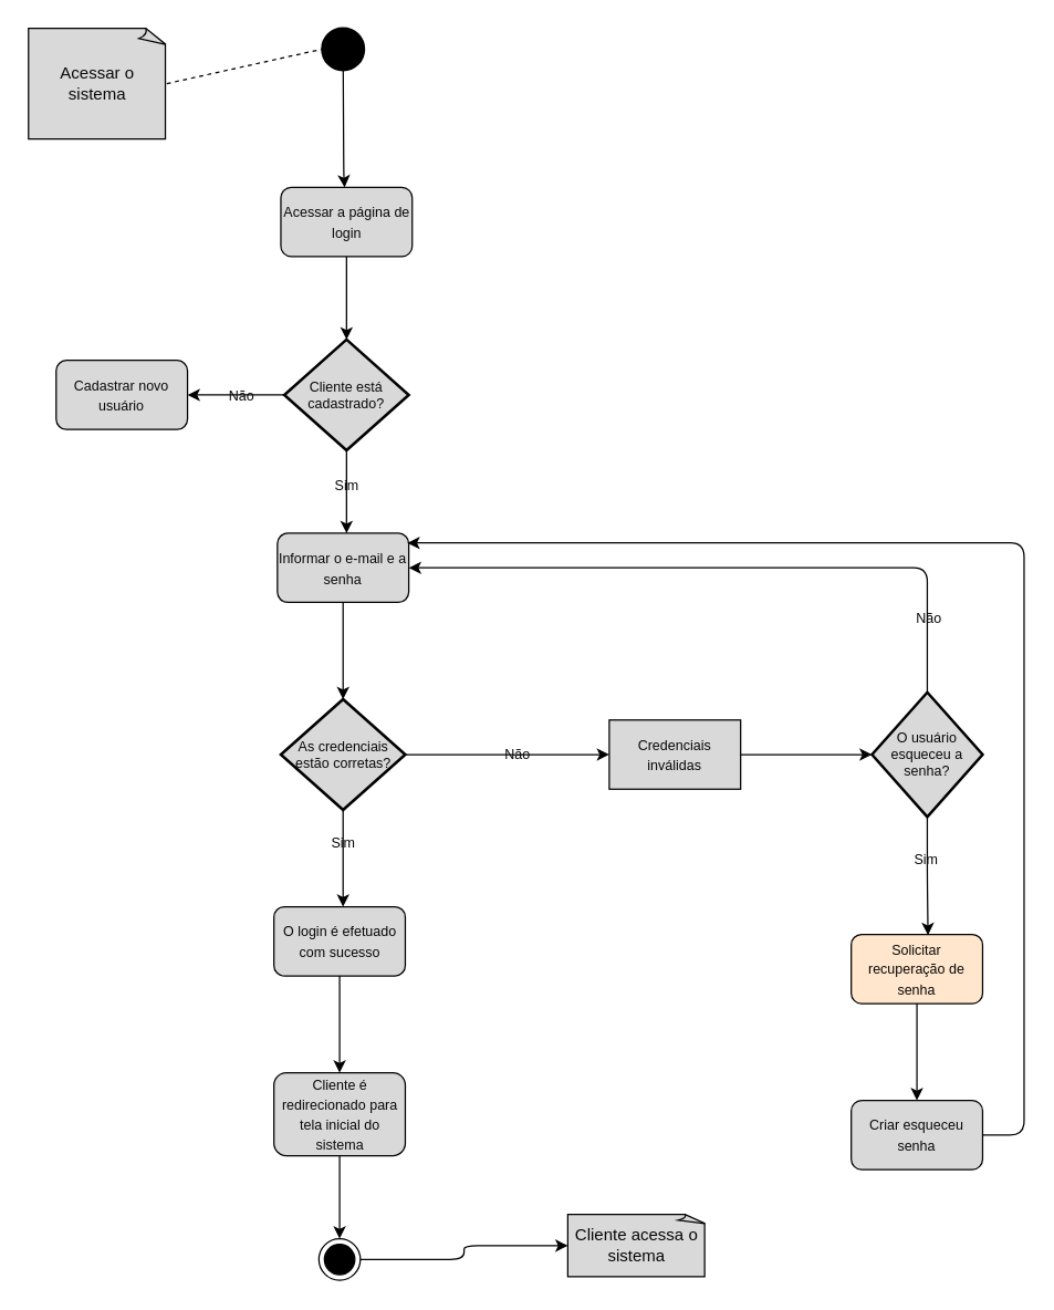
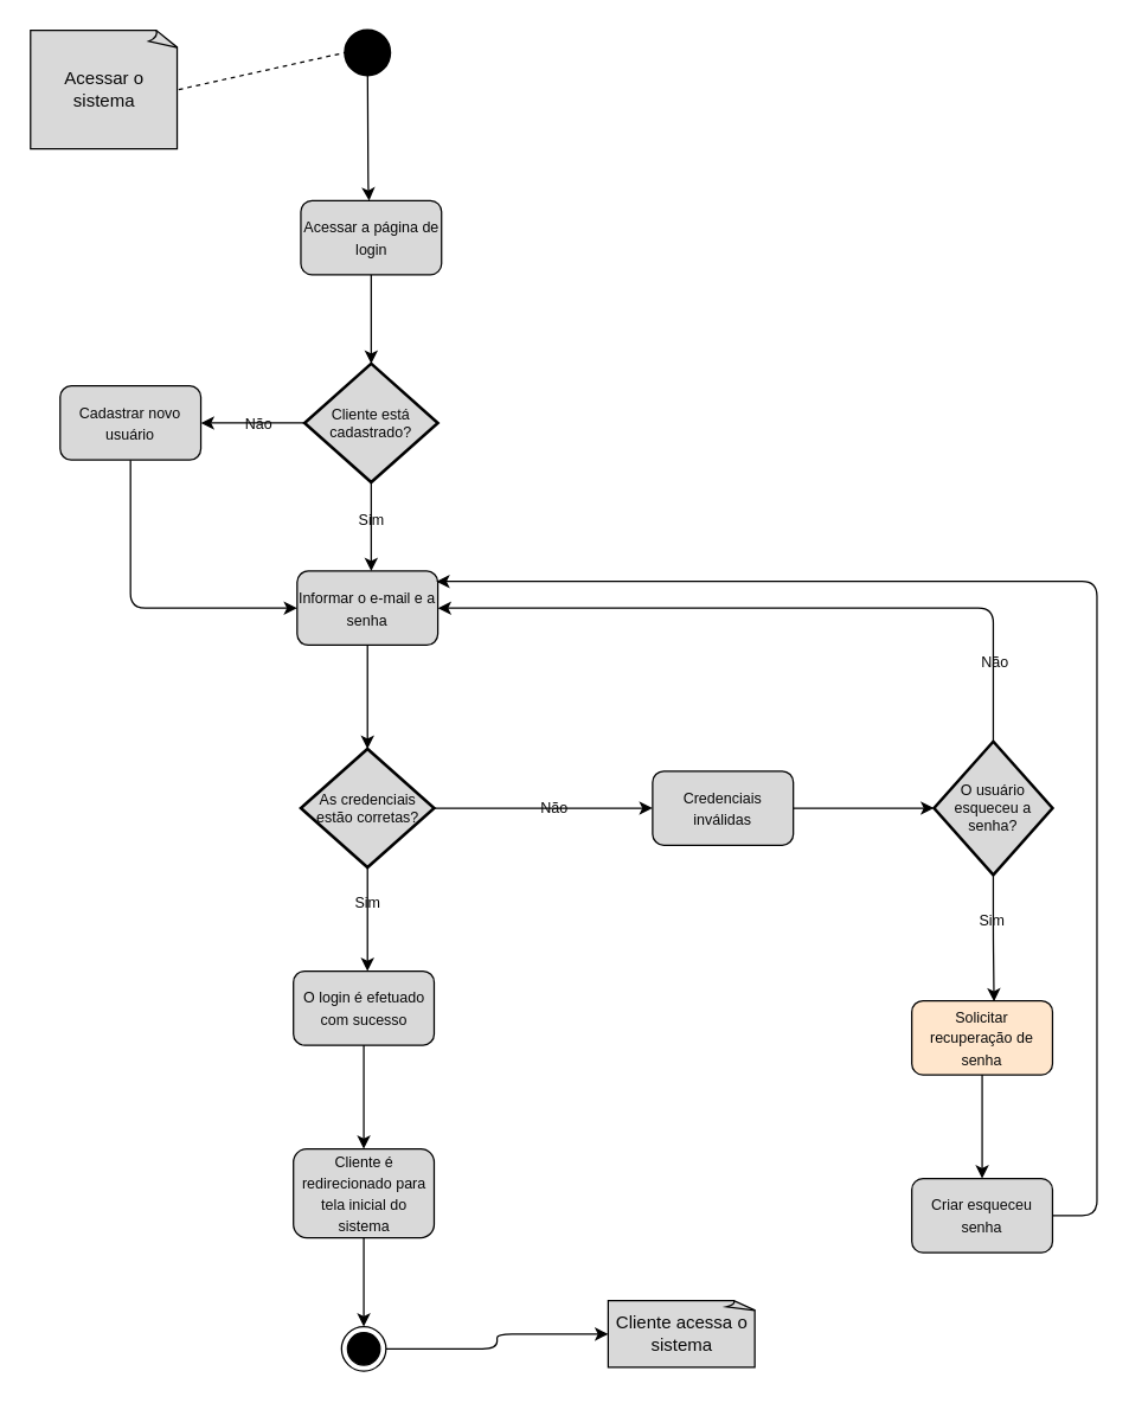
  <mxCell id="0" />
  <mxCell id="1" parent="0" />
  <mxCell id="2" value="&lt;font color=&quot;#080808&quot;&gt;Acessar o sistema&lt;br&gt;&lt;/font&gt;" style="whiteSpace=wrap;html=1;shape=mxgraph.basic.document;strokeColor=#000000;fillColor=#D9D9D9;" vertex="1" parent="1"><mxGeometry x="20" y="20" width="100" height="80" as="geometry" /></mxCell>
  <mxCell id="3" style="edgeStyle=none;html=1;strokeColor=#000000;fontSize=10;fontColor=#080808;" edge="1" parent="1" source="4" target="7"><mxGeometry relative="1" as="geometry"><Array as="points"><mxPoint x="248" y="125" /></Array></mxGeometry></mxCell>
  <mxCell id="4" value="" style="strokeWidth=2;html=1;shape=mxgraph.flowchart.start_1;whiteSpace=wrap;strokeColor=#000000;fontColor=#080808;fillColor=#000000;" vertex="1" parent="1"><mxGeometry x="232.5" y="20" width="30" height="30" as="geometry" /></mxCell>
  <mxCell id="5" value="" style="endArrow=none;dashed=1;html=1;strokeColor=#000000;fontColor=#080808;entryX=0;entryY=0.5;entryDx=0;entryDy=0;entryPerimeter=0;exitX=1;exitY=0.5;exitDx=0;exitDy=0;exitPerimeter=0;" edge="1" parent="1" source="2" target="4"><mxGeometry width="50" height="50" relative="1" as="geometry"><mxPoint x="140" y="65" as="sourcePoint" /><mxPoint x="190" y="15" as="targetPoint" /></mxGeometry></mxCell>
  <mxCell id="6" style="edgeStyle=none;html=1;strokeColor=#000000;fontSize=10;fontColor=#080808;" edge="1" parent="1" source="7" target="12"><mxGeometry relative="1" as="geometry" /></mxCell>
  <mxCell id="7" value="&lt;font style=&quot;font-size: 10px;&quot;&gt;Acessar a página de login&lt;/font&gt;" style="rounded=1;whiteSpace=wrap;html=1;strokeColor=#000000;fontColor=#080808;fillColor=#D9D9D9;" vertex="1" parent="1"><mxGeometry x="202.5" y="135" width="95" height="50" as="geometry" /></mxCell>
  <mxCell id="8" style="edgeStyle=orthogonalEdgeStyle;html=1;strokeColor=#000000;fontSize=10;fontColor=#080808;" edge="1" parent="1" source="12"><mxGeometry relative="1" as="geometry"><mxPoint x="250" y="385" as="targetPoint" /></mxGeometry></mxCell>
  <mxCell id="9" value="Sim" style="edgeLabel;align=center;verticalAlign=middle;resizable=0;points=[];fontSize=10;fontColor=#080808;labelBackgroundColor=none;" vertex="1" connectable="0" parent="8"><mxGeometry x="-0.173" relative="1" as="geometry"><mxPoint as="offset" /></mxGeometry></mxCell>
  <mxCell id="10" style="edgeStyle=orthogonalEdgeStyle;html=1;entryX=1;entryY=0.5;entryDx=0;entryDy=0;labelBackgroundColor=default;strokeColor=#000000;fontSize=10;fontColor=#080808;" edge="1" parent="1" source="12" target="30"><mxGeometry relative="1" as="geometry" /></mxCell>
  <mxCell id="11" value="Não" style="edgeLabel;align=center;verticalAlign=middle;resizable=0;points=[];fontSize=10;fontColor=#080808;labelBackgroundColor=none;" vertex="1" connectable="0" parent="10"><mxGeometry x="-0.103" relative="1" as="geometry"><mxPoint as="offset" /></mxGeometry></mxCell>
  <mxCell id="12" value="Cliente está cadastrado?" style="strokeWidth=2;html=1;shape=mxgraph.flowchart.decision;whiteSpace=wrap;strokeColor=#000000;fontSize=10;fontColor=#080808;fillColor=#D9D9D9;" vertex="1" parent="1"><mxGeometry x="205" y="245" width="90" height="80" as="geometry" /></mxCell>
  <mxCell id="13" style="edgeStyle=orthogonalEdgeStyle;html=1;entryX=0;entryY=0.5;entryDx=0;entryDy=0;entryPerimeter=0;strokeColor=#000000;fontSize=10;fontColor=#080808;" edge="1" parent="1" source="14" target="28"><mxGeometry relative="1" as="geometry" /></mxCell>
- <mxCell id="14" value="&lt;font style=&quot;font-size: 10px;&quot;&gt;Credenciais inválidas&lt;/font&gt;" style="whiteSpace=wrap;html=1;strokeColor=#000000;fontColor=#080808;fillColor=#D9D9D9;rounded=0;" vertex="1" parent="1"><mxGeometry x="440" y="520" width="95" height="50" as="geometry" /></mxCell>
+ <mxCell id="14" value="&lt;font style=&quot;font-size: 10px;&quot;&gt;Credenciais inválidas&lt;/font&gt;" style="rounded=1;whiteSpace=wrap;html=1;strokeColor=#000000;fontColor=#080808;fillColor=#D9D9D9;" vertex="1" parent="1"><mxGeometry x="440" y="520" width="95" height="50" as="geometry" /></mxCell>
  <mxCell id="15" style="edgeStyle=orthogonalEdgeStyle;html=1;entryX=0.5;entryY=0;entryDx=0;entryDy=0;entryPerimeter=0;strokeColor=#000000;fontSize=10;fontColor=#080808;" edge="1" parent="1" source="16" target="21"><mxGeometry relative="1" as="geometry" /></mxCell>
  <mxCell id="16" value="&lt;font style=&quot;font-size: 10px;&quot;&gt;Informar o e-mail e a senha&lt;/font&gt;" style="rounded=1;whiteSpace=wrap;html=1;strokeColor=#000000;fontColor=#080808;fillColor=#D9D9D9;" vertex="1" parent="1"><mxGeometry x="200" y="385" width="95" height="50" as="geometry" /></mxCell>
  <mxCell id="17" style="edgeStyle=orthogonalEdgeStyle;html=1;strokeColor=#000000;fontSize=10;fontColor=#080808;" edge="1" parent="1" source="21"><mxGeometry relative="1" as="geometry"><mxPoint x="247.5" y="655" as="targetPoint" /></mxGeometry></mxCell>
  <mxCell id="18" value="Sim" style="edgeLabel;align=center;verticalAlign=middle;resizable=0;points=[];fontSize=10;fontColor=#080808;labelBackgroundColor=none;" vertex="1" connectable="0" parent="17"><mxGeometry x="-0.352" relative="1" as="geometry"><mxPoint as="offset" /></mxGeometry></mxCell>
  <mxCell id="19" style="edgeStyle=orthogonalEdgeStyle;html=1;entryX=0;entryY=0.5;entryDx=0;entryDy=0;strokeColor=#000000;fontSize=10;fontColor=#080808;" edge="1" parent="1" source="21" target="14"><mxGeometry relative="1" as="geometry" /></mxCell>
  <mxCell id="20" value="Não" style="edgeLabel;align=center;verticalAlign=middle;resizable=0;points=[];fontSize=10;fontColor=#080808;labelBackgroundColor=none;" vertex="1" connectable="0" parent="19"><mxGeometry x="-0.357" y="1" relative="1" as="geometry"><mxPoint x="34" as="offset" /></mxGeometry></mxCell>
  <mxCell id="21" value="As credenciais estão corretas?" style="strokeWidth=2;html=1;shape=mxgraph.flowchart.decision;whiteSpace=wrap;strokeColor=#000000;fontSize=10;fontColor=#080808;fillColor=#D9D9D9;" vertex="1" parent="1"><mxGeometry x="202.5" y="505" width="90" height="80" as="geometry" /></mxCell>
  <mxCell id="22" style="edgeStyle=orthogonalEdgeStyle;html=1;labelBackgroundColor=default;strokeColor=#000000;fontSize=10;fontColor=#080808;" edge="1" parent="1" source="23" target="36"><mxGeometry relative="1" as="geometry" /></mxCell>
  <mxCell id="23" value="&lt;font style=&quot;font-size: 10px;&quot;&gt;O login é efetuado com sucesso&lt;/font&gt;" style="rounded=1;whiteSpace=wrap;html=1;strokeColor=#000000;fontColor=#080808;fillColor=#D9D9D9;" vertex="1" parent="1"><mxGeometry x="197.5" y="655" width="95" height="50" as="geometry" /></mxCell>
  <mxCell id="24" value="" style="edgeStyle=orthogonalEdgeStyle;entryX=1;entryY=0.5;entryDx=0;entryDy=0;strokeColor=#000000;fontSize=10;fontColor=#080808;labelBackgroundColor=default;html=1;" edge="1" parent="1" source="28" target="16"><mxGeometry relative="1" as="geometry"><Array as="points"><mxPoint x="670" y="410" /></Array></mxGeometry></mxCell>
  <mxCell id="25" value="Não" style="edgeLabel;align=center;verticalAlign=middle;resizable=0;points=[];fontSize=10;fontColor=#080808;labelBackgroundColor=none;" vertex="1" connectable="0" parent="24"><mxGeometry x="-0.768" y="-1" relative="1" as="geometry"><mxPoint as="offset" /></mxGeometry></mxCell>
  <mxCell id="26" style="edgeStyle=orthogonalEdgeStyle;html=1;entryX=0.584;entryY=0.01;entryDx=0;entryDy=0;entryPerimeter=0;labelBackgroundColor=default;strokeColor=#000000;fontSize=10;fontColor=#080808;" edge="1" parent="1" source="28" target="32"><mxGeometry relative="1" as="geometry" /></mxCell>
  <mxCell id="27" value="Sim" style="edgeLabel;align=center;verticalAlign=middle;resizable=0;points=[];fontSize=10;fontColor=#080808;labelBackgroundColor=none;" vertex="1" connectable="0" parent="26"><mxGeometry x="-0.31" y="-1" relative="1" as="geometry"><mxPoint as="offset" /></mxGeometry></mxCell>
  <mxCell id="28" value="O usuário esqueceu a senha?" style="strokeWidth=2;html=1;shape=mxgraph.flowchart.decision;whiteSpace=wrap;strokeColor=#000000;fontSize=10;fontColor=#080808;fillColor=#D9D9D9;" vertex="1" parent="1"><mxGeometry x="630" y="500" width="80" height="90" as="geometry" /></mxCell>
+ <mxCell id="29" style="edgeStyle=orthogonalEdgeStyle;html=1;entryX=0;entryY=0.5;entryDx=0;entryDy=0;labelBackgroundColor=default;strokeColor=#000000;fontSize=10;fontColor=#080808;" edge="1" parent="1" source="30" target="16"><mxGeometry relative="1" as="geometry"><Array as="points"><mxPoint x="88" y="410" /></Array></mxGeometry></mxCell>
  <mxCell id="30" value="&lt;font style=&quot;font-size: 10px;&quot;&gt;Cadastrar novo usuário&lt;/font&gt;" style="rounded=1;whiteSpace=wrap;html=1;strokeColor=#000000;fontColor=#080808;fillColor=#D9D9D9;" vertex="1" parent="1"><mxGeometry x="40" y="260" width="95" height="50" as="geometry" /></mxCell>
  <mxCell id="31" style="edgeStyle=orthogonalEdgeStyle;html=1;entryX=0.5;entryY=0;entryDx=0;entryDy=0;labelBackgroundColor=default;strokeColor=#000000;fontSize=10;fontColor=#080808;" edge="1" parent="1" source="32" target="34"><mxGeometry relative="1" as="geometry" /></mxCell>
  <mxCell id="32" value="&lt;font style=&quot;font-size: 10px;&quot;&gt;Solicitar recuperação de senha&lt;/font&gt;" style="rounded=1;whiteSpace=wrap;html=1;strokeColor=#000000;fontColor=#080808;fillColor=#ffe6cc;" vertex="1" parent="1"><mxGeometry x="615" y="675" width="95" height="50" as="geometry" /></mxCell>
  <mxCell id="33" style="edgeStyle=orthogonalEdgeStyle;html=1;entryX=0.989;entryY=0.14;entryDx=0;entryDy=0;entryPerimeter=0;labelBackgroundColor=default;strokeColor=#000000;fontSize=10;fontColor=#080808;" edge="1" parent="1" source="34" target="16"><mxGeometry relative="1" as="geometry"><Array as="points"><mxPoint x="740" y="820" /><mxPoint x="740" y="392" /></Array></mxGeometry></mxCell>
  <mxCell id="34" value="&lt;font style=&quot;font-size: 10px;&quot;&gt;Criar esqueceu senha&lt;/font&gt;" style="rounded=1;whiteSpace=wrap;html=1;strokeColor=#000000;fontColor=#080808;fillColor=#D9D9D9;" vertex="1" parent="1"><mxGeometry x="615" y="795" width="95" height="50" as="geometry" /></mxCell>
  <mxCell id="35" style="edgeStyle=orthogonalEdgeStyle;html=1;labelBackgroundColor=default;strokeColor=#000000;fontSize=10;fontColor=#080808;" edge="1" parent="1" source="36"><mxGeometry relative="1" as="geometry"><mxPoint x="245" y="895" as="targetPoint" /></mxGeometry></mxCell>
  <mxCell id="36" value="&lt;font style=&quot;font-size: 10px;&quot;&gt;Cliente é redirecionado para tela inicial do sistema&lt;/font&gt;" style="rounded=1;whiteSpace=wrap;html=1;strokeColor=#000000;fontColor=#080808;fillColor=#D9D9D9;" vertex="1" parent="1"><mxGeometry x="197.5" y="775" width="95" height="60" as="geometry" /></mxCell>
  <mxCell id="37" style="edgeStyle=orthogonalEdgeStyle;html=1;entryX=0;entryY=0.5;entryDx=0;entryDy=0;entryPerimeter=0;labelBackgroundColor=default;strokeColor=#000000;fontSize=10;fontColor=#080808;" edge="1" parent="1" source="38" target="39"><mxGeometry relative="1" as="geometry" /></mxCell>
  <mxCell id="38" value="" style="ellipse;html=1;shape=endState;fillColor=#000000;strokeColor=#000000;labelBackgroundColor=none;fontSize=10;fontColor=#080808;" vertex="1" parent="1"><mxGeometry x="230" y="895" width="30" height="30" as="geometry" /></mxCell>
  <mxCell id="39" value="&lt;font color=&quot;#080808&quot;&gt;Cliente acessa o sistema&lt;br&gt;&lt;/font&gt;" style="whiteSpace=wrap;html=1;shape=mxgraph.basic.document;strokeColor=#000000;fillColor=#D9D9D9;" vertex="1" parent="1"><mxGeometry x="410" y="877.5" width="100" height="45" as="geometry" /></mxCell>
